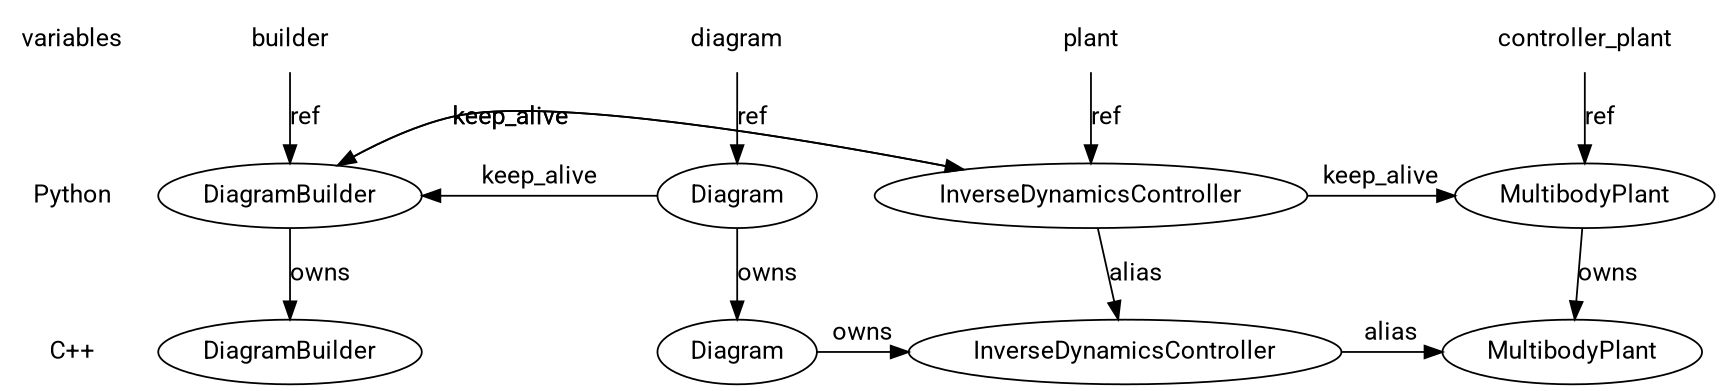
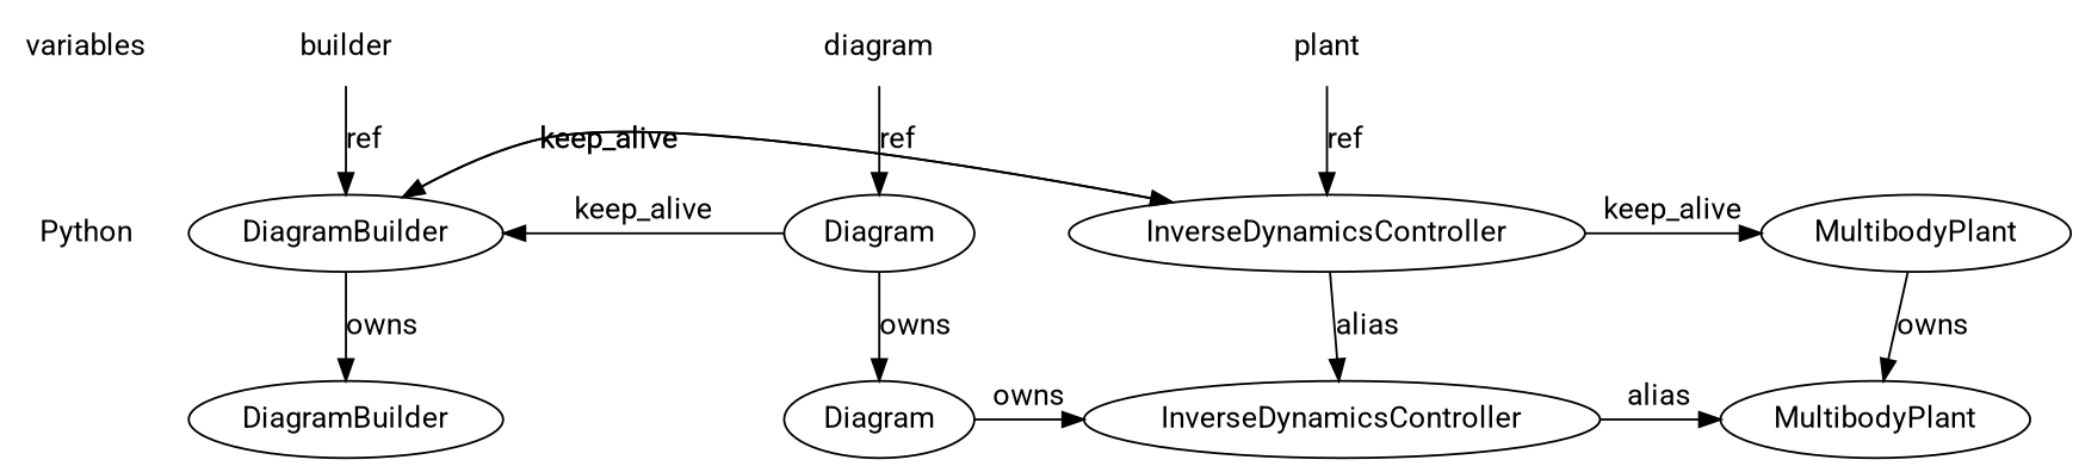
  digraph {
    fontname=Roboto
    node [fontname=Roboto]
    edge [fontname=Roboto]
    variables [shape=plaintext]
    Python [shape=plaintext]
-   "C++" [shape=plaintext]
-   controller_plant [shape=plaintext]
    builder [shape=plaintext]
    n6 [label=plant shape=plaintext]
    diagram [shape=plaintext]
    n8 [label=MultibodyPlant]
    n9 [label=DiagramBuilder]
    n10 [label=InverseDynamicsController]
    n11 [label=Diagram]
    n12 [label=MultibodyPlant]
    n13 [label=DiagramBuilder]
    n14 [label=InverseDynamicsController]
    n15 [label=Diagram]
    subgraph sub_1 {
      variables
      Python
-     "C++"
    }
    subgraph sub_2 {
-     controller_plant
      builder
      n6
      diagram
    }
    subgraph sub_3 {
      rank=same
      variables
-     controller_plant
      builder
      n6
      diagram
    }
    subgraph sub_4 {
      rank=same
      Python
      n8
      n9
      n10
      n11
    }
    subgraph sub_5 {
      rank=same
-     "C++"
      n12
      n13
      n14
      n15
    }
    variables -> Python [style=invis]
-   Python -> "C++" [style=invis]
-   controller_plant -> n8 [label=ref]
    builder -> n9 [label=ref]
    n6 -> n10 [label=ref]
    diagram -> n11 [label=ref]
    n8 -> n12 [label=owns]
    n9 -> n10 [constraint=false label=keep_alive]
    n9 -> n13 [label=owns]
    n10 -> n8 [constraint=false label=keep_alive]
    n10 -> n9 [constraint=false label=keep_alive]
    n10 -> n14 [label=alias]
    n11 -> n9 [constraint=false label=keep_alive]
    n11 -> n15 [label=owns]
    n14 -> n12 [label=alias]
    n15 -> n14 [label=owns]
  }
